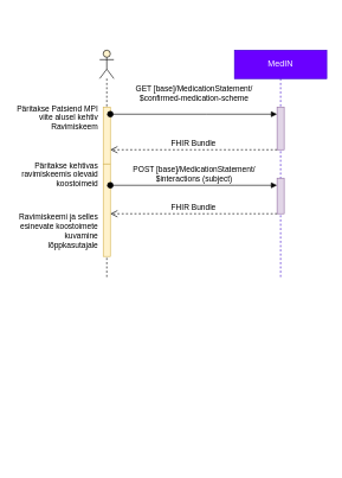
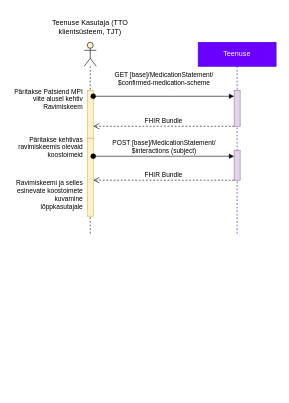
  <mxCell id="0" />
  <mxCell id="1" parent="0" />
  <mxCell id="2" value="" style="shape=umlLifeline;perimeter=lifelinePerimeter;whiteSpace=wrap;html=1;container=1;dropTarget=0;collapsible=0;recursiveResize=0;outlineConnect=0;portConstraint=eastwest;newEdgeStyle={&quot;edgeStyle&quot;:&quot;elbowEdgeStyle&quot;,&quot;elbow&quot;:&quot;vertical&quot;,&quot;curved&quot;:0,&quot;rounded&quot;:0};participant=umlActor;fillColor=#fff2cc;strokeColor=#000000;" vertex="1" parent="1"><mxGeometry x="140" y="70" width="20" height="320" as="geometry" /></mxCell>
- <mxCell id="3" value="MedIN" style="shape=umlLifeline;perimeter=lifelinePerimeter;whiteSpace=wrap;html=1;container=1;dropTarget=0;collapsible=0;recursiveResize=0;outlineConnect=0;portConstraint=eastwest;newEdgeStyle={&quot;edgeStyle&quot;:&quot;elbowEdgeStyle&quot;,&quot;elbow&quot;:&quot;vertical&quot;,&quot;curved&quot;:0,&quot;rounded&quot;:0};fillColor=#6a00ff;strokeColor=#3700CC;fontColor=#ffffff;" vertex="1" parent="1"><mxGeometry x="330" y="70" width="130" height="320" as="geometry" /></mxCell>
+ <mxCell id="3" value="Teenuse" style="shape=umlLifeline;perimeter=lifelinePerimeter;whiteSpace=wrap;html=1;container=1;dropTarget=0;collapsible=0;recursiveResize=0;outlineConnect=0;portConstraint=eastwest;newEdgeStyle={&quot;edgeStyle&quot;:&quot;elbowEdgeStyle&quot;,&quot;elbow&quot;:&quot;vertical&quot;,&quot;curved&quot;:0,&quot;rounded&quot;:0};fillColor=#6a00ff;strokeColor=#3700CC;fontColor=#ffffff;" vertex="1" parent="1"><mxGeometry x="330" y="70" width="130" height="320" as="geometry" /></mxCell>
  <mxCell id="4" value="" style="html=1;points=[];perimeter=orthogonalPerimeter;outlineConnect=0;targetShapes=umlLifeline;portConstraint=eastwest;newEdgeStyle={&quot;edgeStyle&quot;:&quot;elbowEdgeStyle&quot;,&quot;elbow&quot;:&quot;vertical&quot;,&quot;curved&quot;:0,&quot;rounded&quot;:0};fillColor=#e1d5e7;strokeColor=#9673a6;" vertex="1" parent="3"><mxGeometry x="60" y="80" width="10" height="60" as="geometry" /></mxCell>
  <mxCell id="5" value="" style="html=1;points=[];perimeter=orthogonalPerimeter;outlineConnect=0;targetShapes=umlLifeline;portConstraint=eastwest;newEdgeStyle={&quot;edgeStyle&quot;:&quot;elbowEdgeStyle&quot;,&quot;elbow&quot;:&quot;vertical&quot;,&quot;curved&quot;:0,&quot;rounded&quot;:0};fillColor=#e1d5e7;strokeColor=#9673a6;" vertex="1" parent="3"><mxGeometry x="60" y="180" width="10" height="50" as="geometry" /></mxCell>
+ <mxCell id="6" value="Teenuse Kasutaja (TTO klientsüsteem, TJT)" style="text;html=1;strokeColor=none;fillColor=none;align=center;verticalAlign=middle;whiteSpace=wrap;rounded=0;" vertex="1" parent="1"><mxGeometry x="80" y="20" width="140" height="50" as="geometry" /></mxCell>
  <mxCell id="7" value="" style="html=1;points=[];perimeter=orthogonalPerimeter;outlineConnect=0;targetShapes=umlLifeline;portConstraint=eastwest;newEdgeStyle={&quot;edgeStyle&quot;:&quot;elbowEdgeStyle&quot;,&quot;elbow&quot;:&quot;vertical&quot;,&quot;curved&quot;:0,&quot;rounded&quot;:0};fillColor=#fff2cc;strokeColor=#d6b656;" vertex="1" parent="1"><mxGeometry x="145" y="150" width="10" height="80" as="geometry" /></mxCell>
  <mxCell id="8" value="Päritakse Patsiend MPI viite alusel kehtiv Ravimiskeem" style="text;html=1;strokeColor=none;fillColor=none;align=right;verticalAlign=middle;whiteSpace=wrap;rounded=0;fontSize=11;" vertex="1" parent="1"><mxGeometry x="20" y="130" width="120" height="70" as="geometry" /></mxCell>
  <mxCell id="9" value="&lt;div&gt;GET [base]/MedicationStatement/&lt;/div&gt;&lt;div&gt;$confirmed-medication-scheme&lt;/div&gt;&lt;div&gt;&lt;br style=&quot;text-wrap: wrap;&quot;&gt;&lt;/div&gt;" style="html=1;verticalAlign=bottom;startArrow=oval;startFill=1;endArrow=block;startSize=8;edgeStyle=elbowEdgeStyle;elbow=vertical;curved=0;rounded=0;" edge="1" parent="1" source="7" target="4"><mxGeometry width="60" relative="1" as="geometry"><mxPoint x="155" y="364.58" as="sourcePoint" /><mxPoint x="215" y="364.58" as="targetPoint" /><Array as="points"><mxPoint x="290" y="160" /><mxPoint x="170" y="365" /></Array></mxGeometry></mxCell>
  <mxCell id="10" value="FHIR Bundle" style="html=1;verticalAlign=bottom;endArrow=open;dashed=1;endSize=8;edgeStyle=elbowEdgeStyle;elbow=vertical;curved=0;rounded=0;" edge="1" parent="1" source="4" target="7"><mxGeometry x="0.004" relative="1" as="geometry"><mxPoint x="330" y="440" as="sourcePoint" /><mxPoint x="250" y="440" as="targetPoint" /><Array as="points"><mxPoint x="310" y="210" /><mxPoint x="240" y="450" /></Array><mxPoint as="offset" /></mxGeometry></mxCell>
  <mxCell id="11" value="Ravimiskeemi ja selles esinevate koostoimete kuvamine lõppkasutajale" style="text;html=1;strokeColor=none;fillColor=none;align=right;verticalAlign=middle;whiteSpace=wrap;rounded=0;fontSize=11;" vertex="1" parent="1"><mxGeometry x="20" y="310" width="120" height="30" as="geometry" /></mxCell>
  <mxCell id="12" value="" style="html=1;points=[];perimeter=orthogonalPerimeter;outlineConnect=0;targetShapes=umlLifeline;portConstraint=eastwest;newEdgeStyle={&quot;edgeStyle&quot;:&quot;elbowEdgeStyle&quot;,&quot;elbow&quot;:&quot;vertical&quot;,&quot;curved&quot;:0,&quot;rounded&quot;:0};fillColor=#fff2cc;strokeColor=#d6b656;" vertex="1" parent="1"><mxGeometry x="145" y="230" width="10" height="130" as="geometry" /></mxCell>
  <mxCell id="13" value="Päritakse kehtivas ravimiskeemis olevaid koostoimeid" style="text;html=1;strokeColor=none;fillColor=none;align=right;verticalAlign=middle;whiteSpace=wrap;rounded=0;fontSize=11;" vertex="1" parent="1"><mxGeometry x="20" y="210" width="120" height="70" as="geometry" /></mxCell>
  <mxCell id="14" value="POST [base]/MedicationStatement/&lt;div&gt;$interactions (subject)&lt;/div&gt;" style="html=1;verticalAlign=bottom;startArrow=oval;startFill=1;endArrow=block;startSize=8;edgeStyle=elbowEdgeStyle;elbow=vertical;curved=0;rounded=0;" edge="1" parent="1" source="12" target="5"><mxGeometry width="60" relative="1" as="geometry"><mxPoint x="190" y="564.58" as="sourcePoint" /><mxPoint x="250" y="564.58" as="targetPoint" /><Array as="points"><mxPoint x="330" y="260" /><mxPoint x="180" y="270" /><mxPoint x="340" y="500" /><mxPoint x="205" y="565" /></Array></mxGeometry></mxCell>
  <mxCell id="15" value="FHIR Bundle" style="html=1;verticalAlign=bottom;endArrow=open;dashed=1;endSize=8;edgeStyle=elbowEdgeStyle;elbow=vertical;curved=0;rounded=0;" edge="1" parent="1" source="5" target="12"><mxGeometry relative="1" as="geometry"><mxPoint x="365" y="640" as="sourcePoint" /><mxPoint x="285" y="640" as="targetPoint" /><Array as="points"><mxPoint x="340" y="300" /><mxPoint x="310" y="590" /><mxPoint x="275" y="650" /></Array></mxGeometry></mxCell>
